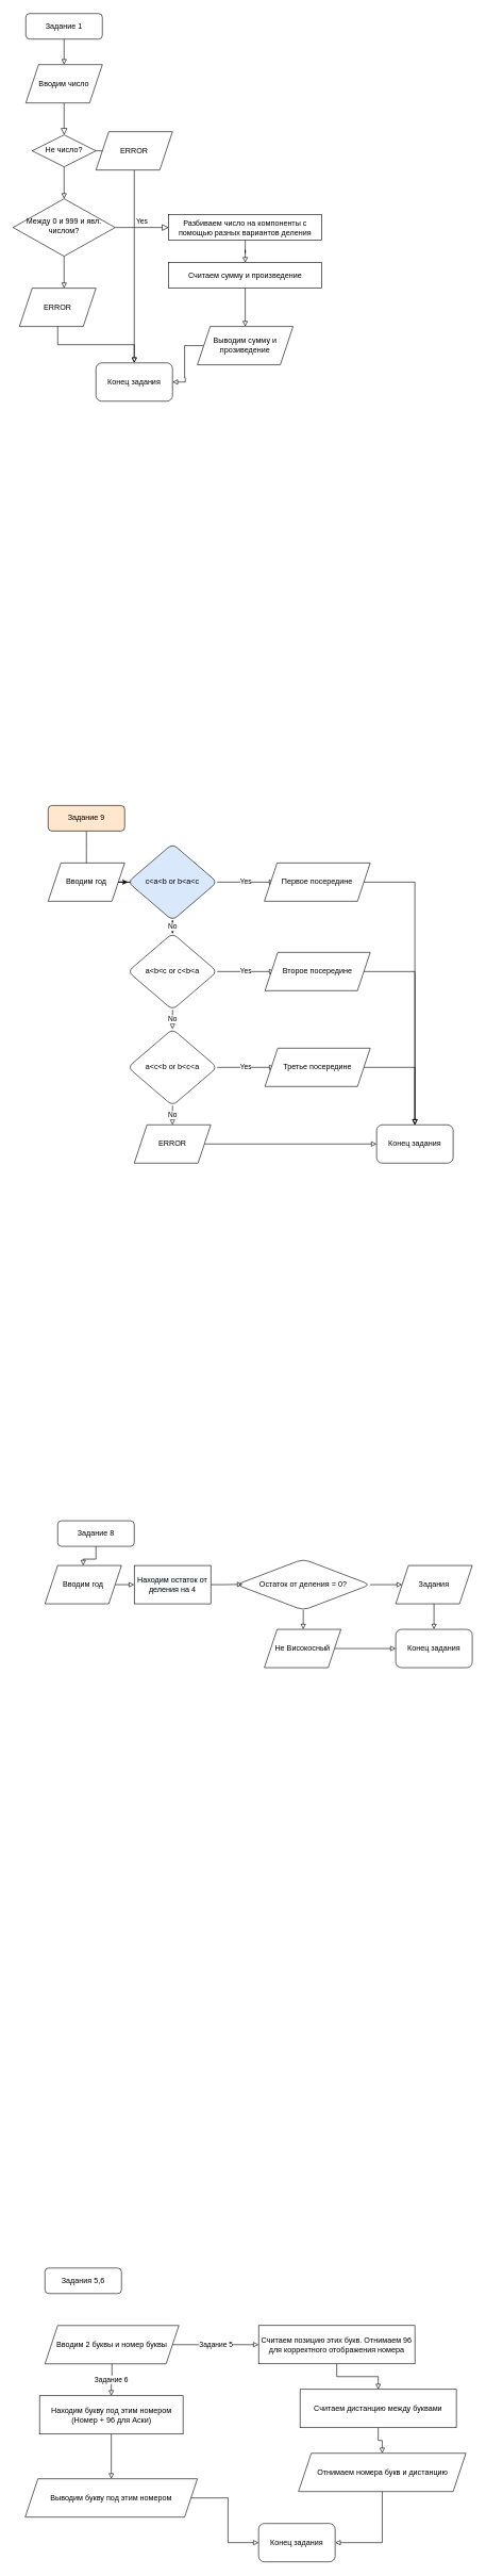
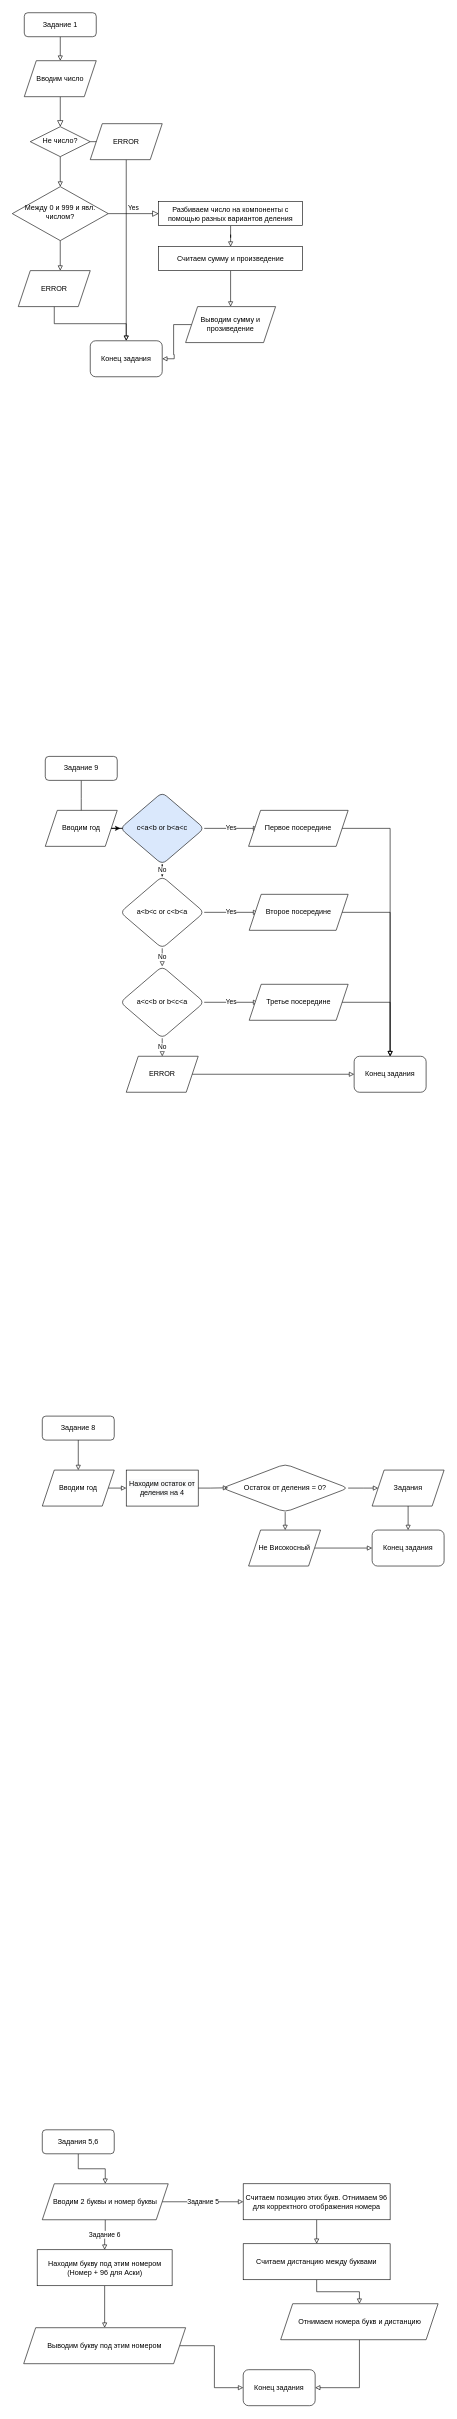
  <mxCell id="0" />
  <mxCell id="1" parent="0" />
  <mxCell id="2" value="" style="rounded=0;html=1;jettySize=auto;orthogonalLoop=1;fontSize=11;endArrow=block;endFill=0;endSize=8;strokeWidth=1;shadow=0;labelBackgroundColor=none;edgeStyle=orthogonalEdgeStyle;" parent="1" edge="1"><mxGeometry relative="1" as="geometry"><mxPoint x="100" y="160" as="sourcePoint" /><mxPoint x="100" y="210" as="targetPoint" /></mxGeometry></mxCell>
  <mxCell id="3" value="Yes" style="edgeStyle=orthogonalEdgeStyle;rounded=0;html=1;jettySize=auto;orthogonalLoop=1;fontSize=11;endArrow=block;endFill=0;endSize=8;strokeWidth=1;shadow=0;labelBackgroundColor=none;" parent="1" source="5" target="7" edge="1"><mxGeometry y="10" relative="1" as="geometry"><mxPoint as="offset" /></mxGeometry></mxCell>
  <mxCell id="4" style="edgeStyle=orthogonalEdgeStyle;rounded=0;orthogonalLoop=1;jettySize=auto;html=1;entryX=0.583;entryY=0;entryDx=0;entryDy=0;entryPerimeter=0;endArrow=block;endFill=0;" edge="1" parent="1" source="5" target="53"><mxGeometry relative="1" as="geometry" /></mxCell>
  <mxCell id="5" value="Между 0 и 999 и явл. числом?" style="rhombus;whiteSpace=wrap;html=1;shadow=0;fontFamily=Helvetica;fontSize=12;align=center;strokeWidth=1;spacing=6;spacingTop=-4;" parent="1" vertex="1"><mxGeometry x="20" y="310" width="160" height="90" as="geometry" /></mxCell>
  <mxCell id="6" style="edgeStyle=orthogonalEdgeStyle;rounded=0;orthogonalLoop=1;jettySize=auto;html=1;endArrow=block;endFill=0;" edge="1" parent="1" source="7" target="9"><mxGeometry relative="1" as="geometry" /></mxCell>
  <mxCell id="7" value="Разбиваем число на компоненты с помощью разных вариантов деления" style="rounded=0;whiteSpace=wrap;html=1;fontSize=12;glass=0;strokeWidth=1;shadow=0;" parent="1" vertex="1"><mxGeometry x="264" y="335" width="240" height="40" as="geometry" /></mxCell>
  <mxCell id="8" style="edgeStyle=orthogonalEdgeStyle;rounded=0;orthogonalLoop=1;jettySize=auto;html=1;endArrow=block;endFill=0;" edge="1" parent="1" source="9" target="57"><mxGeometry relative="1" as="geometry" /></mxCell>
  <mxCell id="9" value="Считаем сумму и произведение" style="rounded=0;whiteSpace=wrap;html=1;fontSize=12;glass=0;strokeWidth=1;shadow=0;" vertex="1" parent="1"><mxGeometry x="264" y="410" width="240" height="40" as="geometry" /></mxCell>
  <mxCell id="10" value="" style="edgeStyle=orthogonalEdgeStyle;rounded=0;orthogonalLoop=1;jettySize=auto;html=1;endArrow=block;endFill=0;" edge="1" parent="1" source="11" target="51"><mxGeometry relative="1" as="geometry" /></mxCell>
  <mxCell id="11" value="Задание 1" style="rounded=1;whiteSpace=wrap;html=1;fontSize=12;glass=0;strokeWidth=1;shadow=0;" vertex="1" parent="1"><mxGeometry x="40" y="20" width="120" height="40" as="geometry" /></mxCell>
  <mxCell id="12" value="" style="edgeStyle=orthogonalEdgeStyle;rounded=0;orthogonalLoop=1;jettySize=auto;html=1;endArrow=block;endFill=0;" edge="1" parent="1" source="13"><mxGeometry relative="1" as="geometry"><mxPoint x="135" y="1360" as="targetPoint" /></mxGeometry></mxCell>
- <mxCell id="13" value="Задание 9" style="rounded=1;whiteSpace=wrap;html=1;fontSize=12;glass=0;strokeWidth=1;shadow=0;fillColor=#ffe6cc;" vertex="1" parent="1"><mxGeometry x="75" y="1260" width="120" height="40" as="geometry" /></mxCell>
+ <mxCell id="13" value="Задание 9" style="rounded=1;whiteSpace=wrap;html=1;fontSize=12;glass=0;strokeWidth=1;shadow=0;" vertex="1" parent="1"><mxGeometry x="75" y="1260" width="120" height="40" as="geometry" /></mxCell>
  <mxCell id="14" value="" style="edgeStyle=orthogonalEdgeStyle;rounded=0;orthogonalLoop=1;jettySize=auto;html=1;exitX=1;exitY=0.5;exitDx=0;exitDy=0;" edge="1" parent="1" source="41" target="17"><mxGeometry relative="1" as="geometry"><mxPoint x="200" y="1380" as="sourcePoint" /></mxGeometry></mxCell>
  <mxCell id="15" value="No" style="edgeStyle=orthogonalEdgeStyle;rounded=0;orthogonalLoop=1;jettySize=auto;html=1;endArrow=block;endFill=0;" edge="1" parent="1" source="17" target="20"><mxGeometry relative="1" as="geometry" /></mxCell>
  <mxCell id="16" value="Yes" style="edgeStyle=orthogonalEdgeStyle;rounded=0;orthogonalLoop=1;jettySize=auto;html=1;endArrow=block;endFill=0;" edge="1" parent="1" source="17"><mxGeometry relative="1" as="geometry"><mxPoint x="430" y="1380" as="targetPoint" /></mxGeometry></mxCell>
  <mxCell id="17" value="c&amp;lt;a&amp;lt;b or b&amp;lt;a&amp;lt;c" style="rhombus;whiteSpace=wrap;html=1;rounded=1;shadow=0;strokeWidth=1;glass=0;fillColor=#dae8fc;" vertex="1" parent="1"><mxGeometry x="200" y="1320" width="140" height="120" as="geometry" /></mxCell>
  <mxCell id="18" value="Yes" style="edgeStyle=orthogonalEdgeStyle;rounded=0;orthogonalLoop=1;jettySize=auto;html=1;endArrow=block;endFill=0;" edge="1" parent="1" source="20"><mxGeometry relative="1" as="geometry"><mxPoint x="430" y="1520" as="targetPoint" /></mxGeometry></mxCell>
  <mxCell id="19" value="No" style="edgeStyle=orthogonalEdgeStyle;rounded=0;orthogonalLoop=1;jettySize=auto;html=1;endArrow=block;endFill=0;" edge="1" parent="1" source="20" target="23"><mxGeometry relative="1" as="geometry" /></mxCell>
  <mxCell id="20" value="a&amp;lt;b&amp;lt;c or c&amp;lt;b&amp;lt;a" style="rhombus;whiteSpace=wrap;html=1;rounded=1;shadow=0;strokeWidth=1;glass=0;" vertex="1" parent="1"><mxGeometry x="200" y="1460" width="140" height="120" as="geometry" /></mxCell>
  <mxCell id="21" value="Yes" style="edgeStyle=orthogonalEdgeStyle;rounded=0;orthogonalLoop=1;jettySize=auto;html=1;endArrow=block;endFill=0;" edge="1" parent="1" source="23"><mxGeometry relative="1" as="geometry"><mxPoint x="430" y="1670" as="targetPoint" /></mxGeometry></mxCell>
  <mxCell id="22" value="No" style="edgeStyle=orthogonalEdgeStyle;rounded=0;orthogonalLoop=1;jettySize=auto;html=1;endArrow=block;endFill=0;" edge="1" parent="1" source="23"><mxGeometry relative="1" as="geometry"><mxPoint x="270.059" y="1760" as="targetPoint" /></mxGeometry></mxCell>
  <mxCell id="23" value="a&amp;lt;c&amp;lt;b or b&amp;lt;c&amp;lt;a" style="rhombus;whiteSpace=wrap;html=1;rounded=1;shadow=0;strokeWidth=1;glass=0;" vertex="1" parent="1"><mxGeometry x="200" y="1610" width="140" height="120" as="geometry" /></mxCell>
  <mxCell id="24" value="" style="edgeStyle=orthogonalEdgeStyle;rounded=0;orthogonalLoop=1;jettySize=auto;html=1;endArrow=block;endFill=0;" edge="1" parent="1" source="26"><mxGeometry relative="1" as="geometry"><mxPoint x="220" y="235" as="targetPoint" /></mxGeometry></mxCell>
  <mxCell id="25" style="edgeStyle=orthogonalEdgeStyle;rounded=0;orthogonalLoop=1;jettySize=auto;html=1;entryX=0.5;entryY=0;entryDx=0;entryDy=0;endArrow=block;endFill=0;" edge="1" parent="1" source="26" target="5"><mxGeometry relative="1" as="geometry" /></mxCell>
  <mxCell id="26" value="Не число?" style="rhombus;whiteSpace=wrap;html=1;shadow=0;fontFamily=Helvetica;fontSize=12;align=center;strokeWidth=1;spacing=6;spacingTop=-4;" vertex="1" parent="1"><mxGeometry x="50" y="210" width="100" height="50" as="geometry" /></mxCell>
  <mxCell id="27" value="" style="edgeStyle=orthogonalEdgeStyle;rounded=0;orthogonalLoop=1;jettySize=auto;html=1;endArrow=block;endFill=0;" edge="1" parent="1" source="28" target="39"><mxGeometry relative="1" as="geometry" /></mxCell>
- <mxCell id="28" value="Задание 8" style="rounded=1;whiteSpace=wrap;html=1;fontSize=12;glass=0;strokeWidth=1;shadow=0;" vertex="1" parent="1"><mxGeometry x="90" y="2380" width="120" height="40" as="geometry" /></mxCell>
+ <mxCell id="28" value="Задание 8" style="rounded=1;whiteSpace=wrap;html=1;fontSize=12;glass=0;strokeWidth=1;shadow=0;" vertex="1" parent="1"><mxGeometry x="70" y="2360" width="120" height="40" as="geometry" /></mxCell>
  <mxCell id="29" value="" style="edgeStyle=orthogonalEdgeStyle;rounded=0;orthogonalLoop=1;jettySize=auto;html=1;endArrow=block;endFill=0;" edge="1" parent="1"><mxGeometry relative="1" as="geometry"><mxPoint x="180" y="2480" as="sourcePoint" /><mxPoint x="210" y="2480" as="targetPoint" /></mxGeometry></mxCell>
  <mxCell id="30" value="" style="edgeStyle=orthogonalEdgeStyle;rounded=0;orthogonalLoop=1;jettySize=auto;html=1;endArrow=block;endFill=0;" edge="1" parent="1" source="32"><mxGeometry relative="1" as="geometry"><mxPoint x="630" y="2480" as="targetPoint" /></mxGeometry></mxCell>
  <mxCell id="31" value="" style="edgeStyle=orthogonalEdgeStyle;rounded=0;orthogonalLoop=1;jettySize=auto;html=1;endArrow=block;endFill=0;" edge="1" parent="1" source="32"><mxGeometry relative="1" as="geometry"><mxPoint x="475" y="2550" as="targetPoint" /></mxGeometry></mxCell>
  <mxCell id="32" value="Остаток от деления = 0?" style="rhombus;whiteSpace=wrap;html=1;rounded=1;shadow=0;strokeWidth=1;glass=0;" vertex="1" parent="1"><mxGeometry x="370" y="2440" width="210" height="80" as="geometry" /></mxCell>
  <mxCell id="33" style="edgeStyle=orthogonalEdgeStyle;rounded=0;orthogonalLoop=1;jettySize=auto;html=1;entryX=0.047;entryY=0.494;entryDx=0;entryDy=0;entryPerimeter=0;endArrow=block;endFill=0;" edge="1" parent="1" source="34" target="32"><mxGeometry relative="1" as="geometry" /></mxCell>
  <mxCell id="34" value="&#10;&#10;&lt;span style=&quot;color: rgb(0, 0, 0); font-family: helvetica; font-size: 12px; font-style: normal; font-weight: 400; letter-spacing: normal; text-align: center; text-indent: 0px; text-transform: none; word-spacing: 0px; background-color: rgb(248, 249, 250); display: inline; float: none;&quot;&gt;Находим остаток от деления на 4&lt;/span&gt;&#10;&#10;" style="rounded=0;whiteSpace=wrap;html=1;" vertex="1" parent="1"><mxGeometry x="210" y="2450" width="120" height="60" as="geometry" /></mxCell>
  <mxCell id="35" value="" style="edgeStyle=orthogonalEdgeStyle;rounded=0;orthogonalLoop=1;jettySize=auto;html=1;endArrow=block;endFill=0;" edge="1" parent="1" source="36" target="40"><mxGeometry relative="1" as="geometry" /></mxCell>
  <mxCell id="36" value="&lt;span&gt;Задания&lt;/span&gt;" style="shape=parallelogram;perimeter=parallelogramPerimeter;whiteSpace=wrap;html=1;fixedSize=1;" vertex="1" parent="1"><mxGeometry x="620" y="2450" width="120" height="60" as="geometry" /></mxCell>
  <mxCell id="37" value="" style="edgeStyle=orthogonalEdgeStyle;rounded=0;orthogonalLoop=1;jettySize=auto;html=1;endArrow=block;endFill=0;" edge="1" parent="1" source="38" target="40"><mxGeometry relative="1" as="geometry" /></mxCell>
  <mxCell id="38" value="&lt;span&gt;Не Високосный&lt;/span&gt;" style="shape=parallelogram;perimeter=parallelogramPerimeter;whiteSpace=wrap;html=1;fixedSize=1;" vertex="1" parent="1"><mxGeometry x="414" y="2550" width="120" height="60" as="geometry" /></mxCell>
  <mxCell id="39" value="Вводим год" style="shape=parallelogram;perimeter=parallelogramPerimeter;whiteSpace=wrap;html=1;fixedSize=1;" vertex="1" parent="1"><mxGeometry x="70" y="2450" width="120" height="60" as="geometry" /></mxCell>
  <mxCell id="40" value="Конец задания" style="rounded=1;whiteSpace=wrap;html=1;" vertex="1" parent="1"><mxGeometry x="620" y="2550" width="120" height="60" as="geometry" /></mxCell>
  <mxCell id="41" value="Вводим год" style="shape=parallelogram;perimeter=parallelogramPerimeter;whiteSpace=wrap;html=1;fixedSize=1;" vertex="1" parent="1"><mxGeometry x="75" y="1350" width="120" height="60" as="geometry" /></mxCell>
  <mxCell id="42" style="edgeStyle=orthogonalEdgeStyle;rounded=0;orthogonalLoop=1;jettySize=auto;html=1;endArrow=block;endFill=0;" edge="1" parent="1" source="43" target="50"><mxGeometry relative="1" as="geometry" /></mxCell>
  <mxCell id="43" value="Первое посередине" style="shape=parallelogram;perimeter=parallelogramPerimeter;whiteSpace=wrap;html=1;fixedSize=1;" vertex="1" parent="1"><mxGeometry x="414" y="1350" width="166" height="60" as="geometry" /></mxCell>
  <mxCell id="44" style="edgeStyle=orthogonalEdgeStyle;rounded=0;orthogonalLoop=1;jettySize=auto;html=1;endArrow=block;endFill=0;" edge="1" parent="1" source="45" target="50"><mxGeometry relative="1" as="geometry"><mxPoint x="650" y="1520" as="targetPoint" /></mxGeometry></mxCell>
  <mxCell id="45" value="Второе посередине" style="shape=parallelogram;perimeter=parallelogramPerimeter;whiteSpace=wrap;html=1;fixedSize=1;" vertex="1" parent="1"><mxGeometry x="415" y="1490" width="165" height="60" as="geometry" /></mxCell>
  <mxCell id="46" style="edgeStyle=orthogonalEdgeStyle;rounded=0;orthogonalLoop=1;jettySize=auto;html=1;endArrow=block;endFill=0;" edge="1" parent="1" source="47" target="50"><mxGeometry relative="1" as="geometry"><mxPoint x="650" y="1670" as="targetPoint" /></mxGeometry></mxCell>
  <mxCell id="47" value="Третье посередине" style="shape=parallelogram;perimeter=parallelogramPerimeter;whiteSpace=wrap;html=1;fixedSize=1;" vertex="1" parent="1"><mxGeometry x="415" y="1640" width="165" height="60" as="geometry" /></mxCell>
  <mxCell id="48" style="edgeStyle=orthogonalEdgeStyle;rounded=0;orthogonalLoop=1;jettySize=auto;html=1;endArrow=block;endFill=0;" edge="1" parent="1" source="49" target="50"><mxGeometry relative="1" as="geometry" /></mxCell>
  <mxCell id="49" value="ERROR" style="shape=parallelogram;perimeter=parallelogramPerimeter;whiteSpace=wrap;html=1;fixedSize=1;" vertex="1" parent="1"><mxGeometry x="210" y="1760" width="120" height="60" as="geometry" /></mxCell>
  <mxCell id="50" value="Конец задания" style="rounded=1;whiteSpace=wrap;html=1;" vertex="1" parent="1"><mxGeometry x="590" y="1760" width="120" height="60" as="geometry" /></mxCell>
  <mxCell id="51" value="Вводим число" style="shape=parallelogram;perimeter=parallelogramPerimeter;whiteSpace=wrap;html=1;fixedSize=1;" vertex="1" parent="1"><mxGeometry x="40" y="100" width="120" height="60" as="geometry" /></mxCell>
  <mxCell id="52" style="edgeStyle=orthogonalEdgeStyle;rounded=0;orthogonalLoop=1;jettySize=auto;html=1;entryX=0.5;entryY=0;entryDx=0;entryDy=0;endArrow=block;endFill=0;" edge="1" parent="1" source="53" target="58"><mxGeometry relative="1" as="geometry" /></mxCell>
  <mxCell id="53" value="ERROR" style="shape=parallelogram;perimeter=parallelogramPerimeter;whiteSpace=wrap;html=1;fixedSize=1;" vertex="1" parent="1"><mxGeometry x="30" y="450" width="120" height="60" as="geometry" /></mxCell>
  <mxCell id="54" style="edgeStyle=orthogonalEdgeStyle;rounded=0;orthogonalLoop=1;jettySize=auto;html=1;endArrow=block;endFill=0;" edge="1" parent="1" source="55" target="58"><mxGeometry relative="1" as="geometry" /></mxCell>
  <mxCell id="55" value="ERROR" style="shape=parallelogram;perimeter=parallelogramPerimeter;whiteSpace=wrap;html=1;fixedSize=1;" vertex="1" parent="1"><mxGeometry x="150" y="205" width="120" height="60" as="geometry" /></mxCell>
  <mxCell id="56" style="edgeStyle=orthogonalEdgeStyle;rounded=0;orthogonalLoop=1;jettySize=auto;html=1;endArrow=block;endFill=0;" edge="1" parent="1" source="57" target="58"><mxGeometry relative="1" as="geometry" /></mxCell>
  <mxCell id="57" value="Выводим сумму и прозиведение" style="shape=parallelogram;perimeter=parallelogramPerimeter;whiteSpace=wrap;html=1;fixedSize=1;" vertex="1" parent="1"><mxGeometry x="309" y="510" width="150" height="60" as="geometry" /></mxCell>
  <mxCell id="58" value="Конец задания" style="rounded=1;whiteSpace=wrap;html=1;glass=0;" vertex="1" parent="1"><mxGeometry x="150" y="567" width="120" height="60" as="geometry" /></mxCell>
+ <mxCell id="59" value="" style="edgeStyle=orthogonalEdgeStyle;rounded=0;orthogonalLoop=1;jettySize=auto;html=1;endArrow=block;endFill=0;" edge="1" parent="1" source="60" target="63"><mxGeometry relative="1" as="geometry" /></mxCell>
  <mxCell id="60" value="Задания 5,6" style="rounded=1;whiteSpace=wrap;html=1;fontSize=12;glass=0;strokeWidth=1;shadow=0;" vertex="1" parent="1"><mxGeometry x="70" y="3550" width="120" height="40" as="geometry" /></mxCell>
  <mxCell id="61" value="Задание 5" style="edgeStyle=orthogonalEdgeStyle;rounded=0;orthogonalLoop=1;jettySize=auto;html=1;endArrow=block;endFill=0;" edge="1" parent="1" source="63" target="68"><mxGeometry relative="1" as="geometry" /></mxCell>
  <mxCell id="62" value="Задание 6" style="edgeStyle=orthogonalEdgeStyle;rounded=0;orthogonalLoop=1;jettySize=auto;html=1;endArrow=block;endFill=0;" edge="1" parent="1" source="63" target="70"><mxGeometry relative="1" as="geometry" /></mxCell>
  <mxCell id="63" value="Вводим 2 буквы и номер буквы" style="shape=parallelogram;perimeter=parallelogramPerimeter;whiteSpace=wrap;html=1;fixedSize=1;" vertex="1" parent="1"><mxGeometry x="70" y="3640" width="210" height="60" as="geometry" /></mxCell>
  <mxCell id="64" value="Конец задания" style="rounded=1;whiteSpace=wrap;html=1;" vertex="1" parent="1"><mxGeometry x="405" y="3950" width="120" height="60" as="geometry" /></mxCell>
  <mxCell id="65" style="edgeStyle=orthogonalEdgeStyle;rounded=0;orthogonalLoop=1;jettySize=auto;html=1;entryX=0;entryY=0.5;entryDx=0;entryDy=0;endArrow=block;endFill=0;" edge="1" parent="1" source="66" target="64"><mxGeometry relative="1" as="geometry" /></mxCell>
  <mxCell id="66" value="Выводим букву под этим номером" style="shape=parallelogram;perimeter=parallelogramPerimeter;whiteSpace=wrap;html=1;fixedSize=1;" vertex="1" parent="1"><mxGeometry x="39" y="3880" width="270" height="60" as="geometry" /></mxCell>
  <mxCell id="67" value="" style="edgeStyle=orthogonalEdgeStyle;rounded=0;orthogonalLoop=1;jettySize=auto;html=1;endArrow=block;endFill=0;" edge="1" parent="1" source="68" target="72"><mxGeometry relative="1" as="geometry" /></mxCell>
  <mxCell id="68" value="Считаем позицию этих букв. Отнимаем 96 для корректного отображения номера" style="whiteSpace=wrap;html=1;" vertex="1" parent="1"><mxGeometry x="405" y="3640" width="245" height="60" as="geometry" /></mxCell>
  <mxCell id="69" style="edgeStyle=orthogonalEdgeStyle;rounded=0;orthogonalLoop=1;jettySize=auto;html=1;endArrow=block;endFill=0;" edge="1" parent="1" source="70" target="66"><mxGeometry relative="1" as="geometry" /></mxCell>
  <mxCell id="70" value="Находим букву под этим номером (Номер + 96 для Аски)" style="whiteSpace=wrap;html=1;" vertex="1" parent="1"><mxGeometry x="61.5" y="3750" width="225" height="60" as="geometry" /></mxCell>
  <mxCell id="71" value="" style="edgeStyle=orthogonalEdgeStyle;rounded=0;orthogonalLoop=1;jettySize=auto;html=1;endArrow=block;endFill=0;" edge="1" parent="1" source="72" target="74"><mxGeometry relative="1" as="geometry" /></mxCell>
- <mxCell id="72" value="Считаем дистанцию между буквами" style="whiteSpace=wrap;html=1;" vertex="1" parent="1"><mxGeometry x="470" y="3740" width="245" height="60" as="geometry" /></mxCell>
+ <mxCell id="72" value="Считаем дистанцию между буквами" style="whiteSpace=wrap;html=1;" vertex="1" parent="1"><mxGeometry x="405" y="3740" width="245" height="60" as="geometry" /></mxCell>
  <mxCell id="73" style="edgeStyle=orthogonalEdgeStyle;rounded=0;orthogonalLoop=1;jettySize=auto;html=1;entryX=1;entryY=0.5;entryDx=0;entryDy=0;endArrow=block;endFill=0;" edge="1" parent="1" source="74" target="64"><mxGeometry relative="1" as="geometry" /></mxCell>
  <mxCell id="74" value="Отнимаем номера букв и дистанцию" style="shape=parallelogram;perimeter=parallelogramPerimeter;whiteSpace=wrap;html=1;fixedSize=1;" vertex="1" parent="1"><mxGeometry x="467.5" y="3840" width="262.5" height="60" as="geometry" /></mxCell>
